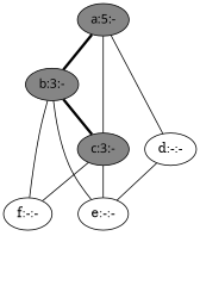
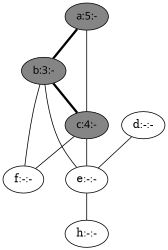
  graph {
    edge [penwidth=1]
    n1 [fillcolor=gray52 fontname="time-bold" label="a:5:-" style=filled]
    n2 [fillcolor=gray52 fontname="time-bold" label="b:3:-" style=filled]
-   n3 [fillcolor=gray52 fontname="time-bold" label="c:3:-" style=filled]
+   n3 [fillcolor=gray52 fontname="time-bold" label="c:4:-" style=filled]
    n4 [label="d:-:-"]
    n5 [label="e:-:-"]
    n6 [label="f:-:-"]
+   n7 [label="h:-:-"]
    n1 -- n2 [penwidth=3]
    n1 -- n3
-   n1 -- n4
    n2 -- n3 [penwidth=3]
    n2 -- n5
    n2 -- n6
    n3 -- n5
    n3 -- n6
    n4 -- n5
+   n5 -- n7
  }
